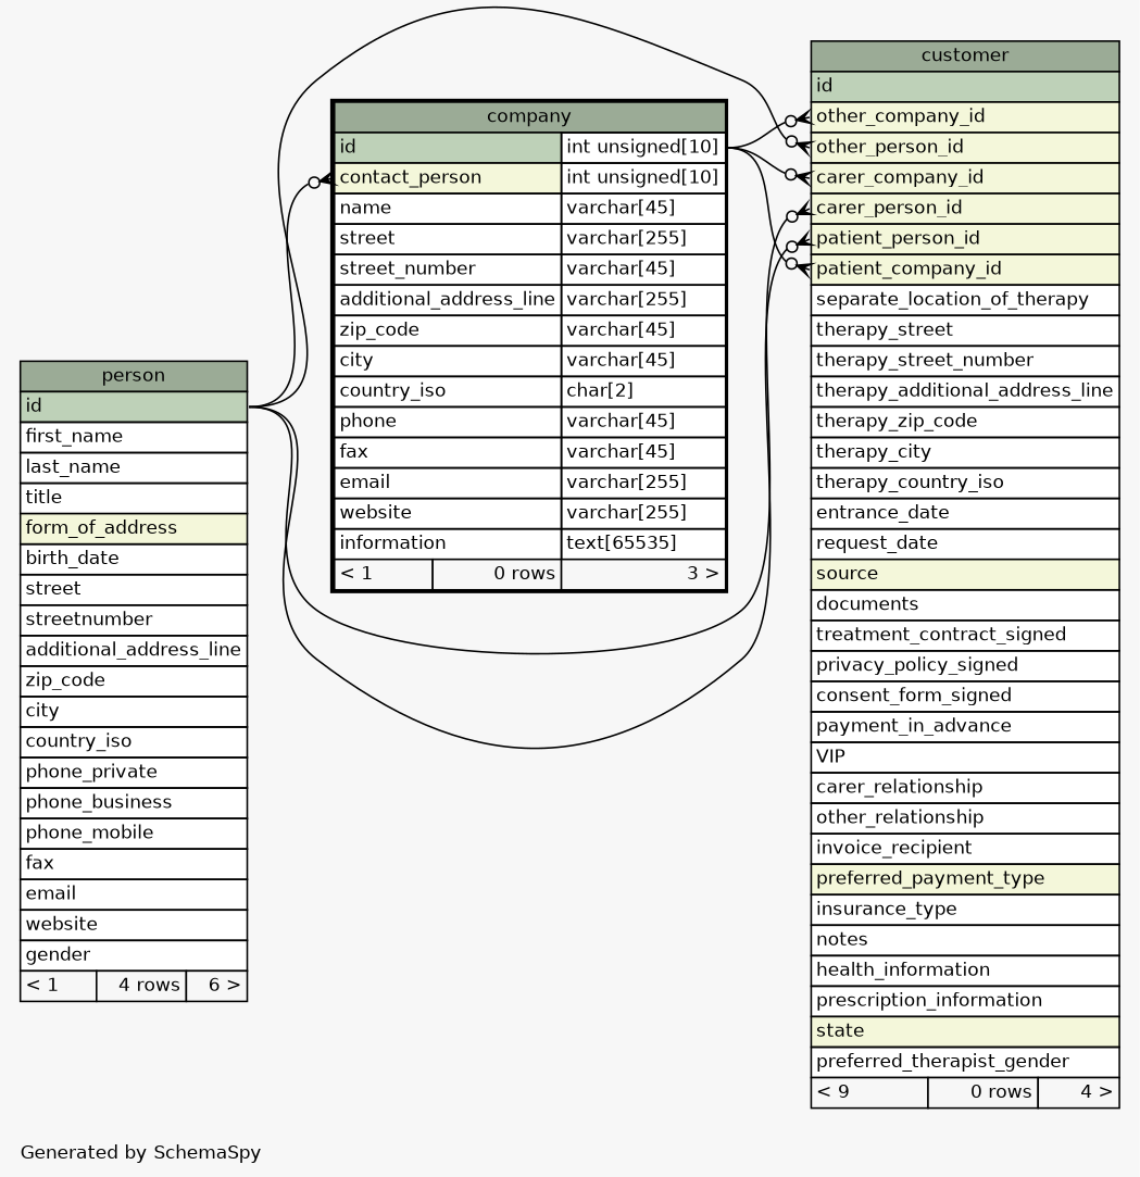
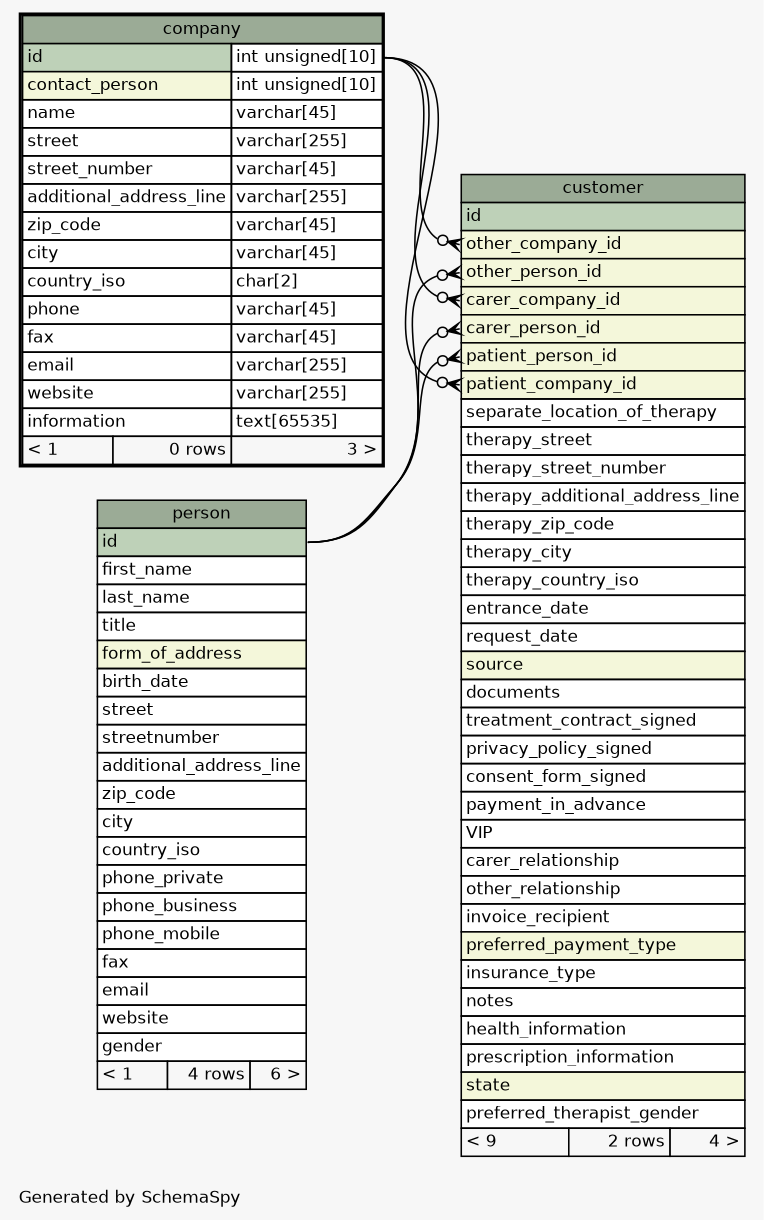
  digraph {
    bgcolor="#f7f7f7"
    fontname=Helvetica
    fontsize=11
    label="\nGenerated by SchemaSpy"
    labeljust=l
    nodesep=0.18
    rankdir=RL
    ranksep=0.46
    node [fontname=Helvetica fontsize=11 shape=plaintext]
    edge [arrowhead=none arrowsize=0.8 arrowtail=crowodot dir=back headport="id:e"]
    n1 [label=<     <TABLE BORDER="2" CELLBORDER="1" CELLSPACING="0" BGCOLOR="#ffffff">       <TR><TD COLSPAN="3" BGCOLOR="#9bab96" ALIGN="CENTER">company</TD></TR>       <TR><TD PORT="id" COLSPAN="2" BGCOLOR="#bed1b8" ALIGN="LEFT">id</TD><TD PORT="id.type" ALIGN="LEFT">int unsigned[10]</TD></TR>       <TR><TD PORT="contact_person" COLSPAN="2" BGCOLOR="#f4f7da" ALIGN="LEFT">contact_person</TD><TD PORT="contact_person.type" ALIGN="LEFT">int unsigned[10]</TD></TR>       <TR><TD PORT="name" COLSPAN="2" ALIGN="LEFT">name</TD><TD PORT="name.type" ALIGN="LEFT">varchar[45]</TD></TR>       <TR><TD PORT="street" COLSPAN="2" ALIGN="LEFT">street</TD><TD PORT="street.type" ALIGN="LEFT">varchar[255]</TD></TR>       <TR><TD PORT="street_number" COLSPAN="2" ALIGN="LEFT">street_number</TD><TD PORT="street_number.type" ALIGN="LEFT">varchar[45]</TD></TR>       <TR><TD PORT="additional_address_line" COLSPAN="2" ALIGN="LEFT">additional_address_line</TD><TD PORT="additional_address_line.type" ALIGN="LEFT">varchar[255]</TD></TR>       <TR><TD PORT="zip_code" COLSPAN="2" ALIGN="LEFT">zip_code</TD><TD PORT="zip_code.type" ALIGN="LEFT">varchar[45]</TD></TR>       <TR><TD PORT="city" COLSPAN="2" ALIGN="LEFT">city</TD><TD PORT="city.type" ALIGN="LEFT">varchar[45]</TD></TR>       <TR><TD PORT="country_iso" COLSPAN="2" ALIGN="LEFT">country_iso</TD><TD PORT="country_iso.type" ALIGN="LEFT">char[2]</TD></TR>       <TR><TD PORT="phone" COLSPAN="2" ALIGN="LEFT">phone</TD><TD PORT="phone.type" ALIGN="LEFT">varchar[45]</TD></TR>       <TR><TD PORT="fax" COLSPAN="2" ALIGN="LEFT">fax</TD><TD PORT="fax.type" ALIGN="LEFT">varchar[45]</TD></TR>       <TR><TD PORT="email" COLSPAN="2" ALIGN="LEFT">email</TD><TD PORT="email.type" ALIGN="LEFT">varchar[255]</TD></TR>       <TR><TD PORT="website" COLSPAN="2" ALIGN="LEFT">website</TD><TD PORT="website.type" ALIGN="LEFT">varchar[255]</TD></TR>       <TR><TD PORT="information" COLSPAN="2" ALIGN="LEFT">information</TD><TD PORT="information.type" ALIGN="LEFT">text[65535]</TD></TR>       <TR><TD ALIGN="LEFT" BGCOLOR="#f7f7f7">&lt; 1</TD><TD ALIGN="RIGHT" BGCOLOR="#f7f7f7">0 rows</TD><TD ALIGN="RIGHT" BGCOLOR="#f7f7f7">3 &gt;</TD></TR>     </TABLE>>]
    n2 [label=<     <TABLE BORDER="0" CELLBORDER="1" CELLSPACING="0" BGCOLOR="#ffffff">       <TR><TD COLSPAN="3" BGCOLOR="#9bab96" ALIGN="CENTER">person</TD></TR>       <TR><TD PORT="id" COLSPAN="3" BGCOLOR="#bed1b8" ALIGN="LEFT">id</TD></TR>       <TR><TD PORT="first_name" COLSPAN="3" ALIGN="LEFT">first_name</TD></TR>       <TR><TD PORT="last_name" COLSPAN="3" ALIGN="LEFT">last_name</TD></TR>       <TR><TD PORT="title" COLSPAN="3" ALIGN="LEFT">title</TD></TR>       <TR><TD PORT="form_of_address" COLSPAN="3" BGCOLOR="#f4f7da" ALIGN="LEFT">form_of_address</TD></TR>       <TR><TD PORT="birth_date" COLSPAN="3" ALIGN="LEFT">birth_date</TD></TR>       <TR><TD PORT="street" COLSPAN="3" ALIGN="LEFT">street</TD></TR>       <TR><TD PORT="streetnumber" COLSPAN="3" ALIGN="LEFT">streetnumber</TD></TR>       <TR><TD PORT="additional_address_line" COLSPAN="3" ALIGN="LEFT">additional_address_line</TD></TR>       <TR><TD PORT="zip_code" COLSPAN="3" ALIGN="LEFT">zip_code</TD></TR>       <TR><TD PORT="city" COLSPAN="3" ALIGN="LEFT">city</TD></TR>       <TR><TD PORT="country_iso" COLSPAN="3" ALIGN="LEFT">country_iso</TD></TR>       <TR><TD PORT="phone_private" COLSPAN="3" ALIGN="LEFT">phone_private</TD></TR>       <TR><TD PORT="phone_business" COLSPAN="3" ALIGN="LEFT">phone_business</TD></TR>       <TR><TD PORT="phone_mobile" COLSPAN="3" ALIGN="LEFT">phone_mobile</TD></TR>       <TR><TD PORT="fax" COLSPAN="3" ALIGN="LEFT">fax</TD></TR>       <TR><TD PORT="email" COLSPAN="3" ALIGN="LEFT">email</TD></TR>       <TR><TD PORT="website" COLSPAN="3" ALIGN="LEFT">website</TD></TR>       <TR><TD PORT="gender" COLSPAN="3" ALIGN="LEFT">gender</TD></TR>       <TR><TD ALIGN="LEFT" BGCOLOR="#f7f7f7">&lt; 1</TD><TD ALIGN="RIGHT" BGCOLOR="#f7f7f7">4 rows</TD><TD ALIGN="RIGHT" BGCOLOR="#f7f7f7">6 &gt;</TD></TR>     </TABLE>>]
-   n3 [label=<     <TABLE BORDER="0" CELLBORDER="1" CELLSPACING="0" BGCOLOR="#ffffff">       <TR><TD COLSPAN="3" BGCOLOR="#9bab96" ALIGN="CENTER">customer</TD></TR>       <TR><TD PORT="id" COLSPAN="3" BGCOLOR="#bed1b8" ALIGN="LEFT">id</TD></TR>       <TR><TD PORT="other_company_id" COLSPAN="3" BGCOLOR="#f4f7da" ALIGN="LEFT">other_company_id</TD></TR>       <TR><TD PORT="other_person_id" COLSPAN="3" BGCOLOR="#f4f7da" ALIGN="LEFT">other_person_id</TD></TR>       <TR><TD PORT="carer_company_id" COLSPAN="3" BGCOLOR="#f4f7da" ALIGN="LEFT">carer_company_id</TD></TR>       <TR><TD PORT="carer_person_id" COLSPAN="3" BGCOLOR="#f4f7da" ALIGN="LEFT">carer_person_id</TD></TR>       <TR><TD PORT="patient_person_id" COLSPAN="3" BGCOLOR="#f4f7da" ALIGN="LEFT">patient_person_id</TD></TR>       <TR><TD PORT="patient_company_id" COLSPAN="3" BGCOLOR="#f4f7da" ALIGN="LEFT">patient_company_id</TD></TR>       <TR><TD PORT="separate_location_of_therapy" COLSPAN="3" ALIGN="LEFT">separate_location_of_therapy</TD></TR>       <TR><TD PORT="therapy_street" COLSPAN="3" ALIGN="LEFT">therapy_street</TD></TR>       <TR><TD PORT="therapy_street_number" COLSPAN="3" ALIGN="LEFT">therapy_street_number</TD></TR>       <TR><TD PORT="therapy_additional_address_line" COLSPAN="3" ALIGN="LEFT">therapy_additional_address_line</TD></TR>       <TR><TD PORT="therapy_zip_code" COLSPAN="3" ALIGN="LEFT">therapy_zip_code</TD></TR>       <TR><TD PORT="therapy_city" COLSPAN="3" ALIGN="LEFT">therapy_city</TD></TR>       <TR><TD PORT="therapy_country_iso" COLSPAN="3" ALIGN="LEFT">therapy_country_iso</TD></TR>       <TR><TD PORT="entrance_date" COLSPAN="3" ALIGN="LEFT">entrance_date</TD></TR>       <TR><TD PORT="request_date" COLSPAN="3" ALIGN="LEFT">request_date</TD></TR>       <TR><TD PORT="source" COLSPAN="3" BGCOLOR="#f4f7da" ALIGN="LEFT">source</TD></TR>       <TR><TD PORT="documents" COLSPAN="3" ALIGN="LEFT">documents</TD></TR>       <TR><TD PORT="treatment_contract_signed" COLSPAN="3" ALIGN="LEFT">treatment_contract_signed</TD></TR>       <TR><TD PORT="privacy_policy_signed" COLSPAN="3" ALIGN="LEFT">privacy_policy_signed</TD></TR>       <TR><TD PORT="consent_form_signed" COLSPAN="3" ALIGN="LEFT">consent_form_signed</TD></TR>       <TR><TD PORT="payment_in_advance" COLSPAN="3" ALIGN="LEFT">payment_in_advance</TD></TR>       <TR><TD PORT="VIP" COLSPAN="3" ALIGN="LEFT">VIP</TD></TR>       <TR><TD PORT="carer_relationship" COLSPAN="3" ALIGN="LEFT">carer_relationship</TD></TR>       <TR><TD PORT="other_relationship" COLSPAN="3" ALIGN="LEFT">other_relationship</TD></TR>       <TR><TD PORT="invoice_recipient" COLSPAN="3" ALIGN="LEFT">invoice_recipient</TD></TR>       <TR><TD PORT="preferred_payment_type" COLSPAN="3" BGCOLOR="#f4f7da" ALIGN="LEFT">preferred_payment_type</TD></TR>       <TR><TD PORT="insurance_type" COLSPAN="3" ALIGN="LEFT">insurance_type</TD></TR>       <TR><TD PORT="notes" COLSPAN="3" ALIGN="LEFT">notes</TD></TR>       <TR><TD PORT="health_information" COLSPAN="3" ALIGN="LEFT">health_information</TD></TR>       <TR><TD PORT="prescription_information" COLSPAN="3" ALIGN="LEFT">prescription_information</TD></TR>       <TR><TD PORT="state" COLSPAN="3" BGCOLOR="#f4f7da" ALIGN="LEFT">state</TD></TR>       <TR><TD PORT="preferred_therapist_gender" COLSPAN="3" ALIGN="LEFT">preferred_therapist_gender</TD></TR>       <TR><TD ALIGN="LEFT" BGCOLOR="#f7f7f7">&lt; 9</TD><TD ALIGN="RIGHT" BGCOLOR="#f7f7f7">0 rows</TD><TD ALIGN="RIGHT" BGCOLOR="#f7f7f7">4 &gt;</TD></TR>     </TABLE>>]
-   n1 -> n2 [tailport="contact_person:w"]
+   n3 [label=<     <TABLE BORDER="0" CELLBORDER="1" CELLSPACING="0" BGCOLOR="#ffffff">       <TR><TD COLSPAN="3" BGCOLOR="#9bab96" ALIGN="CENTER">customer</TD></TR>       <TR><TD PORT="id" COLSPAN="3" BGCOLOR="#bed1b8" ALIGN="LEFT">id</TD></TR>       <TR><TD PORT="other_company_id" COLSPAN="3" BGCOLOR="#f4f7da" ALIGN="LEFT">other_company_id</TD></TR>       <TR><TD PORT="other_person_id" COLSPAN="3" BGCOLOR="#f4f7da" ALIGN="LEFT">other_person_id</TD></TR>       <TR><TD PORT="carer_company_id" COLSPAN="3" BGCOLOR="#f4f7da" ALIGN="LEFT">carer_company_id</TD></TR>       <TR><TD PORT="carer_person_id" COLSPAN="3" BGCOLOR="#f4f7da" ALIGN="LEFT">carer_person_id</TD></TR>       <TR><TD PORT="patient_person_id" COLSPAN="3" BGCOLOR="#f4f7da" ALIGN="LEFT">patient_person_id</TD></TR>       <TR><TD PORT="patient_company_id" COLSPAN="3" BGCOLOR="#f4f7da" ALIGN="LEFT">patient_company_id</TD></TR>       <TR><TD PORT="separate_location_of_therapy" COLSPAN="3" ALIGN="LEFT">separate_location_of_therapy</TD></TR>       <TR><TD PORT="therapy_street" COLSPAN="3" ALIGN="LEFT">therapy_street</TD></TR>       <TR><TD PORT="therapy_street_number" COLSPAN="3" ALIGN="LEFT">therapy_street_number</TD></TR>       <TR><TD PORT="therapy_additional_address_line" COLSPAN="3" ALIGN="LEFT">therapy_additional_address_line</TD></TR>       <TR><TD PORT="therapy_zip_code" COLSPAN="3" ALIGN="LEFT">therapy_zip_code</TD></TR>       <TR><TD PORT="therapy_city" COLSPAN="3" ALIGN="LEFT">therapy_city</TD></TR>       <TR><TD PORT="therapy_country_iso" COLSPAN="3" ALIGN="LEFT">therapy_country_iso</TD></TR>       <TR><TD PORT="entrance_date" COLSPAN="3" ALIGN="LEFT">entrance_date</TD></TR>       <TR><TD PORT="request_date" COLSPAN="3" ALIGN="LEFT">request_date</TD></TR>       <TR><TD PORT="source" COLSPAN="3" BGCOLOR="#f4f7da" ALIGN="LEFT">source</TD></TR>       <TR><TD PORT="documents" COLSPAN="3" ALIGN="LEFT">documents</TD></TR>       <TR><TD PORT="treatment_contract_signed" COLSPAN="3" ALIGN="LEFT">treatment_contract_signed</TD></TR>       <TR><TD PORT="privacy_policy_signed" COLSPAN="3" ALIGN="LEFT">privacy_policy_signed</TD></TR>       <TR><TD PORT="consent_form_signed" COLSPAN="3" ALIGN="LEFT">consent_form_signed</TD></TR>       <TR><TD PORT="payment_in_advance" COLSPAN="3" ALIGN="LEFT">payment_in_advance</TD></TR>       <TR><TD PORT="VIP" COLSPAN="3" ALIGN="LEFT">VIP</TD></TR>       <TR><TD PORT="carer_relationship" COLSPAN="3" ALIGN="LEFT">carer_relationship</TD></TR>       <TR><TD PORT="other_relationship" COLSPAN="3" ALIGN="LEFT">other_relationship</TD></TR>       <TR><TD PORT="invoice_recipient" COLSPAN="3" ALIGN="LEFT">invoice_recipient</TD></TR>       <TR><TD PORT="preferred_payment_type" COLSPAN="3" BGCOLOR="#f4f7da" ALIGN="LEFT">preferred_payment_type</TD></TR>       <TR><TD PORT="insurance_type" COLSPAN="3" ALIGN="LEFT">insurance_type</TD></TR>       <TR><TD PORT="notes" COLSPAN="3" ALIGN="LEFT">notes</TD></TR>       <TR><TD PORT="health_information" COLSPAN="3" ALIGN="LEFT">health_information</TD></TR>       <TR><TD PORT="prescription_information" COLSPAN="3" ALIGN="LEFT">prescription_information</TD></TR>       <TR><TD PORT="state" COLSPAN="3" BGCOLOR="#f4f7da" ALIGN="LEFT">state</TD></TR>       <TR><TD PORT="preferred_therapist_gender" COLSPAN="3" ALIGN="LEFT">preferred_therapist_gender</TD></TR>       <TR><TD ALIGN="LEFT" BGCOLOR="#f7f7f7">&lt; 9</TD><TD ALIGN="RIGHT" BGCOLOR="#f7f7f7">2 rows</TD><TD ALIGN="RIGHT" BGCOLOR="#f7f7f7">4 &gt;</TD></TR>     </TABLE>>]
    n3 -> n1 [headport="id.type:e" tailport="carer_company_id:w"]
    n3 -> n1 [headport="id.type:e" tailport="other_company_id:w"]
    n3 -> n1 [headport="id.type:e" tailport="patient_company_id:w"]
    n3 -> n2 [tailport="carer_person_id:w"]
    n3 -> n2 [tailport="other_person_id:w"]
    n3 -> n2 [tailport="patient_person_id:w"]
  }
